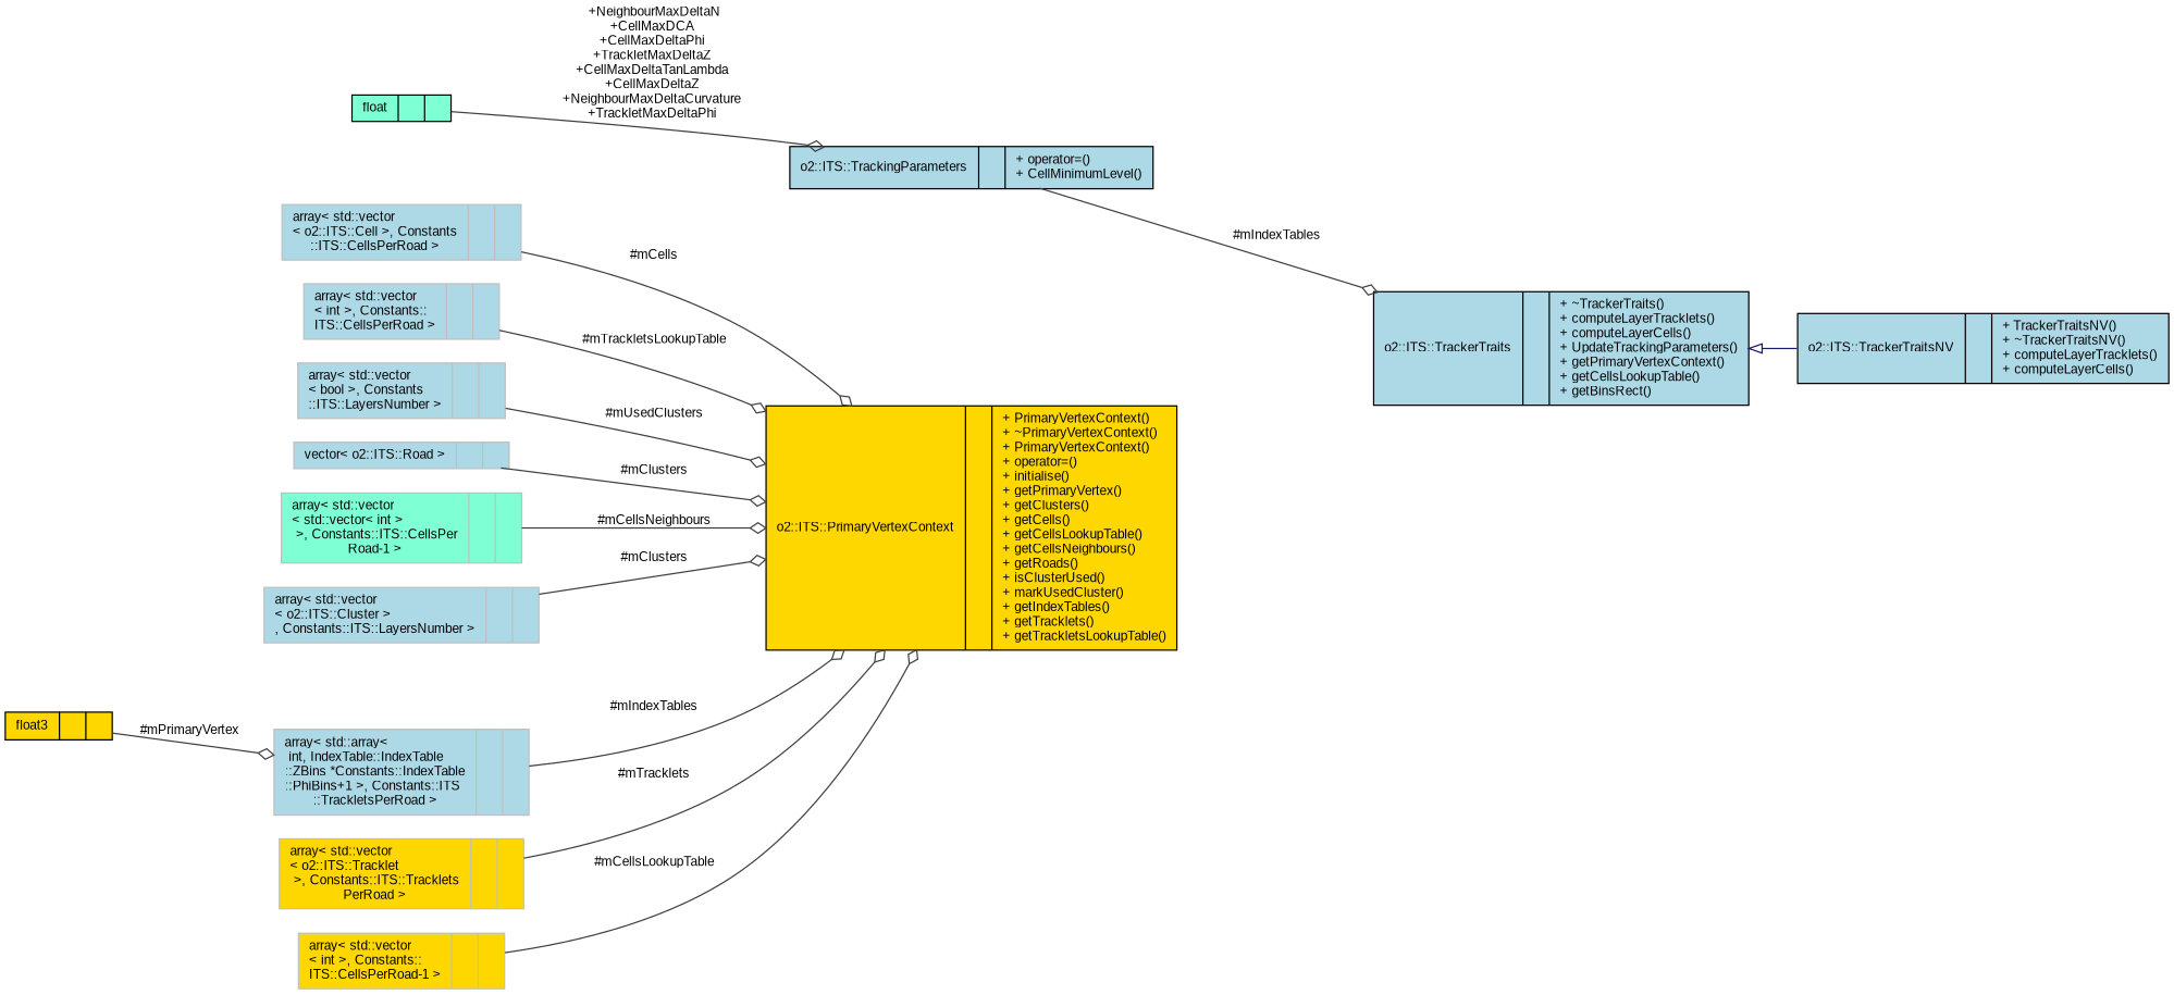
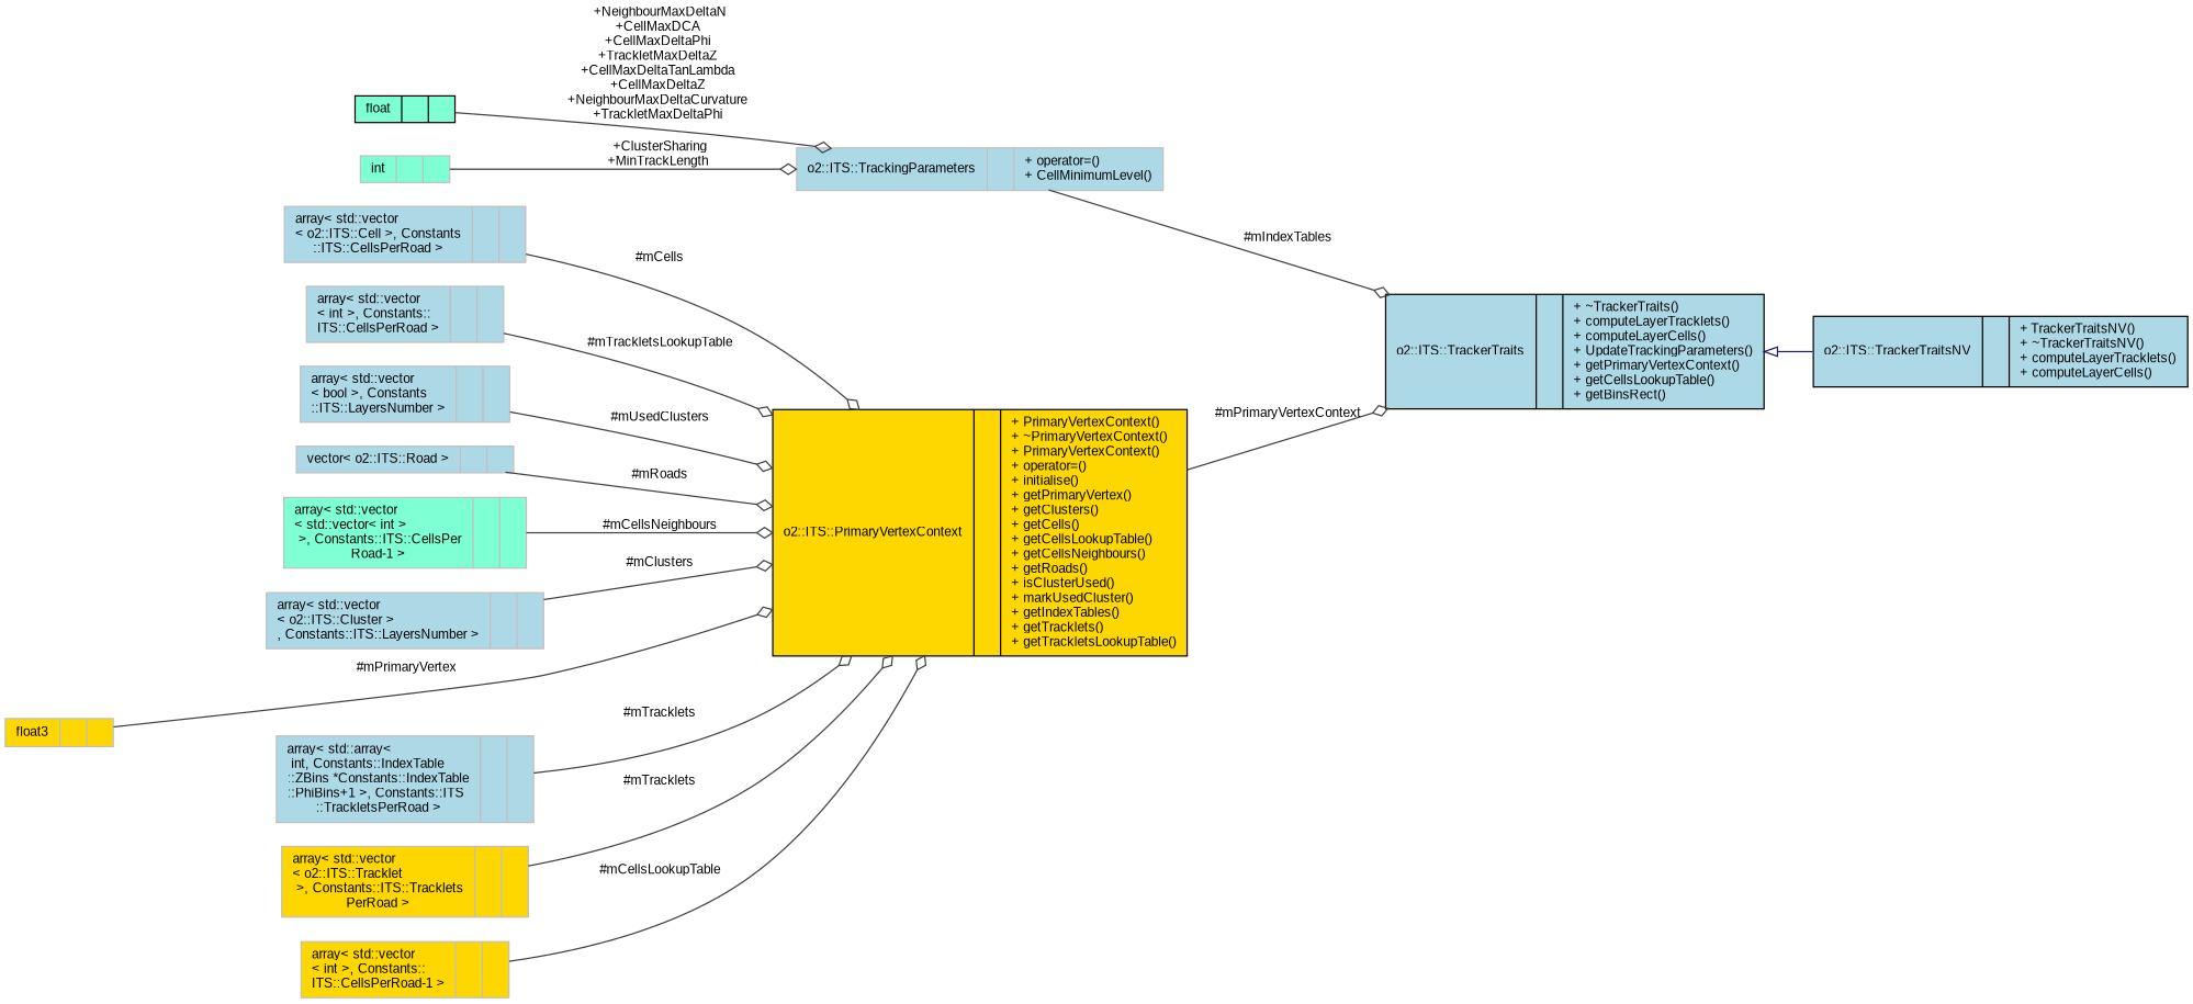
  digraph {
    fontname="Liberation Sans"
    rankdir=LR
    node [color=grey75 fillcolor=lightblue fontname="Liberation Sans" fontsize=10 shape=record style=filled]
    edge [color=grey25 fontname="Liberation Sans" fontsize=10 labelfontname=Helvetica labelfontsize=10 style=solid arrowhead=odiamond]
    n1 [color=black fontcolor=black height=0.2 label="{o2::ITS::TrackerTraitsNV\n||+ TrackerTraitsNV()\l+ ~TrackerTraitsNV()\l+ computeLayerTracklets()\l+ computeLayerCells()\l}" width=0.4]
    n2 [color=black height=0.2 label="{o2::ITS::TrackerTraits\n||+ ~TrackerTraits()\l+ computeLayerTracklets()\l+ computeLayerCells()\l+ UpdateTrackingParameters()\l+ getPrimaryVertexContext()\l+ getCellsLookupTable()\l+ getBinsRect()\l}" width=0.4]
-   n3 [color=black height=0.2 label="{o2::ITS::TrackingParameters\n||+ operator=()\l+ CellMinimumLevel()\l}" width=0.4]
+   n3 [height=0.2 label="{o2::ITS::TrackingParameters\n||+ operator=()\l+ CellMinimumLevel()\l}" width=0.4]
    n4 [color=black fillcolor=aquamarine height=0.2 label="{float\n||}" width=0.4]
+   n5 [fillcolor=aquamarine height=0.2 label="{int\n||}" width=0.4]
    n6 [color=black fillcolor=gold height=0.2 label="{o2::ITS::PrimaryVertexContext\n||+ PrimaryVertexContext()\l+ ~PrimaryVertexContext()\l+ PrimaryVertexContext()\l+ operator=()\l+ initialise()\l+ getPrimaryVertex()\l+ getClusters()\l+ getCells()\l+ getCellsLookupTable()\l+ getCellsNeighbours()\l+ getRoads()\l+ isClusterUsed()\l+ markUsedCluster()\l+ getIndexTables()\l+ getTracklets()\l+ getTrackletsLookupTable()\l}" width=0.4]
    n7 [height=0.2 label="{array\< std::vector\l\< o2::ITS::Cell \>, Constants\l::ITS::CellsPerRoad \>\n||}" width=0.4]
    n8 [height=0.2 label="{array\< std::vector\l\< int \>, Constants::\lITS::CellsPerRoad \>\n||}" width=0.4]
    n9 [height=0.2 label="{array\< std::vector\l\< bool \>, Constants\l::ITS::LayersNumber \>\n||}" width=0.4]
    n10 [height=0.2 label="{vector\< o2::ITS::Road \>\n||}" width=0.4]
    n11 [fillcolor=aquamarine height=0.2 label="{array\< std::vector\l\< std::vector\< int \>\l \>, Constants::ITS::CellsPer\lRoad-1 \>\n||}" width=0.4]
    n12 [height=0.2 label="{array\< std::vector\l\< o2::ITS::Cluster \>\l, Constants::ITS::LayersNumber \>\n||}" width=0.4]
-   n13 [height=0.2 label="{array\< std::array\<\l int, IndexTable::IndexTable\l::ZBins *Constants::IndexTable\l::PhiBins+1 \>, Constants::ITS\l::TrackletsPerRoad \>\n||}" width=0.4]
+   n13 [height=0.2 label="{array\< std::array\<\l int, Constants::IndexTable\l::ZBins *Constants::IndexTable\l::PhiBins+1 \>, Constants::ITS\l::TrackletsPerRoad \>\n||}" width=0.4]
    n14 [fillcolor=gold height=0.2 label="{array\< std::vector\l\< o2::ITS::Tracklet\l \>, Constants::ITS::Tracklets\lPerRoad \>\n||}" width=0.4]
-   n15 [color=black fillcolor=gold height=0.2 label="{float3\n||}" width=0.4]
+   n15 [fillcolor=gold height=0.2 label="{float3\n||}" width=0.4]
    n16 [fillcolor=gold height=0.2 label="{array\< std::vector\l\< int \>, Constants::\lITS::CellsPerRoad-1 \>\n||}" width=0.4]
    n2 -> n1 [arrowtail=onormal color=midnightblue dir=back arrowhead=""]
    n3 -> n2 [label=" #mIndexTables"]
    n4 -> n3 [label=" +NeighbourMaxDeltaN\n+CellMaxDCA\n+CellMaxDeltaPhi\n+TrackletMaxDeltaZ\n+CellMaxDeltaTanLambda\n+CellMaxDeltaZ\n+NeighbourMaxDeltaCurvature\n+TrackletMaxDeltaPhi"]
+   n5 -> n3 [label=" +ClusterSharing\n+MinTrackLength"]
+   n6 -> n2 [label=" #mPrimaryVertexContext"]
    n7 -> n6 [label=" #mCells"]
    n8 -> n6 [label=" #mTrackletsLookupTable"]
    n9 -> n6 [label=" #mUsedClusters"]
-   n10 -> n6 [label=" #mClusters"]
+   n10 -> n6 [label=" #mRoads"]
    n11 -> n6 [label=" #mCellsNeighbours"]
    n12 -> n6 [label=" #mClusters"]
-   n13 -> n6 [label=" #mIndexTables"]
+   n13 -> n6 [label=" #mTracklets"]
    n14 -> n6 [label=" #mTracklets"]
-   n15 -> n13 [label=" #mPrimaryVertex"]
+   n15 -> n6 [label=" #mPrimaryVertex"]
    n16 -> n6 [label=" #mCellsLookupTable"]
  }
